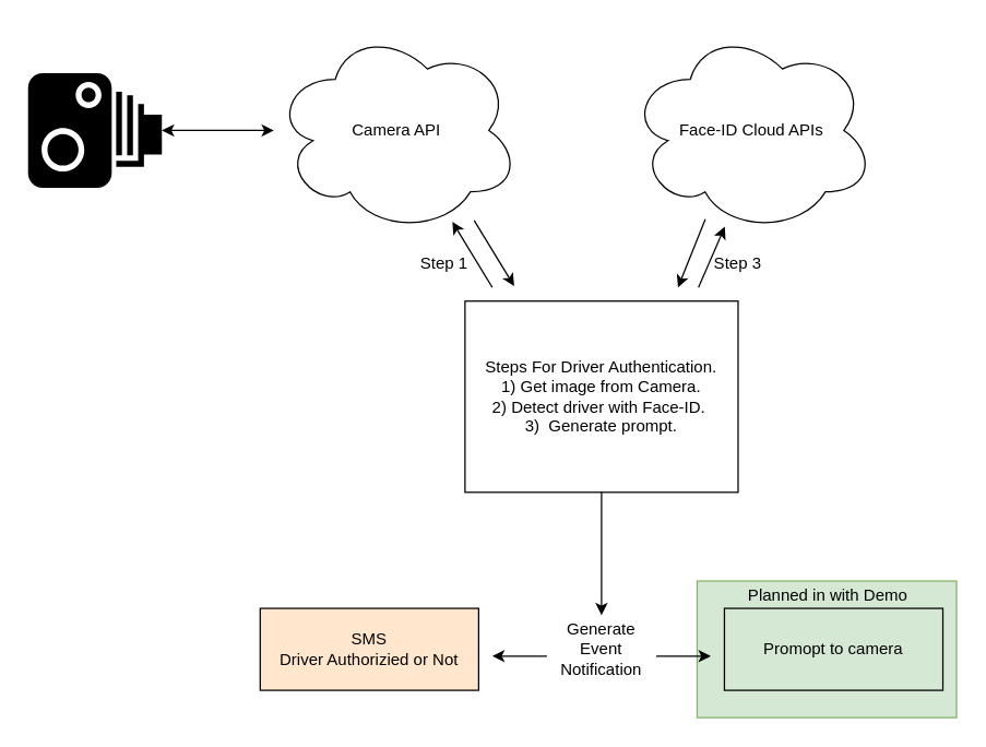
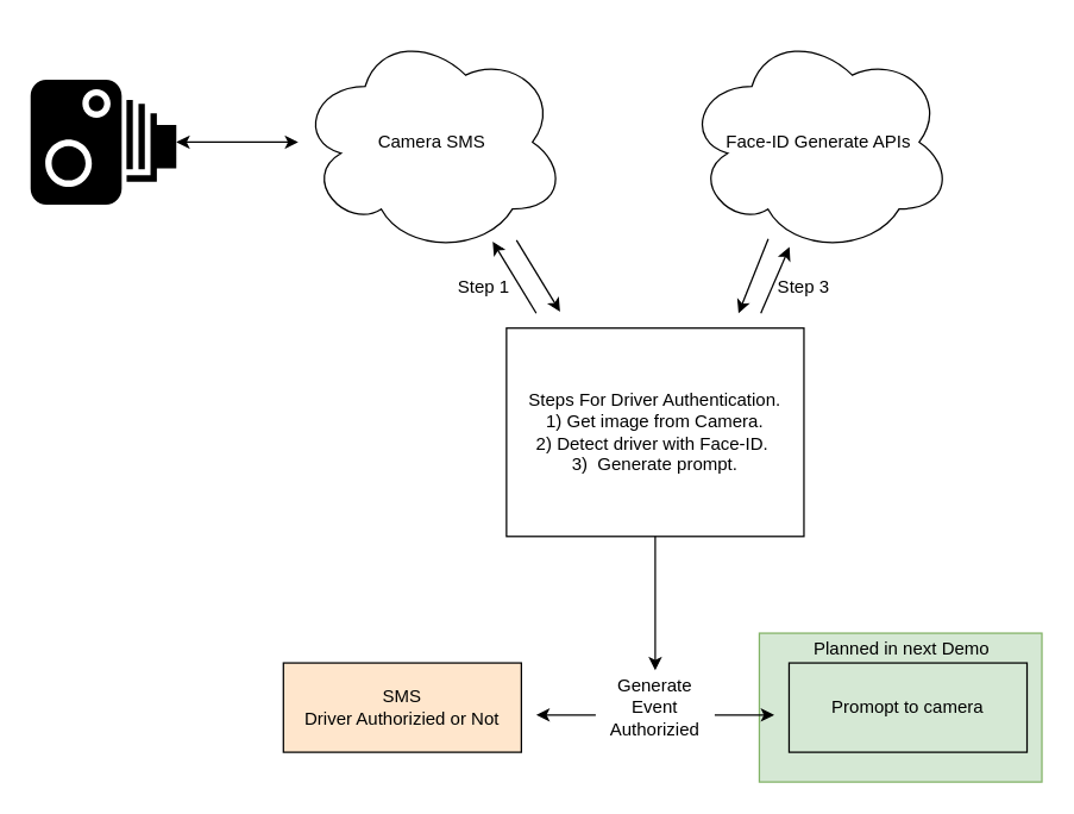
  <mxCell id="0" />
  <mxCell id="1" parent="0" />
  <mxCell id="2" value="" style="shape=mxgraph.signs.tech.camera_1;html=1;pointerEvents=1;fillColor=#000000;strokeColor=none;verticalLabelPosition=bottom;verticalAlign=top;align=center;sketch=0;" parent="1" vertex="1"><mxGeometry x="20" y="53" width="98" height="84" as="geometry" /></mxCell>
- <mxCell id="3" value="Camera API" style="ellipse;shape=cloud;whiteSpace=wrap;html=1;" parent="1" vertex="1"><mxGeometry x="200" y="20" width="180" height="150" as="geometry" /></mxCell>
- <mxCell id="4" value="Face-ID Cloud APIs" style="ellipse;shape=cloud;whiteSpace=wrap;html=1;" parent="1" vertex="1"><mxGeometry x="460" y="20" width="180" height="150" as="geometry" /></mxCell>
+ <mxCell id="3" value="Camera SMS" style="ellipse;shape=cloud;whiteSpace=wrap;html=1;" parent="1" vertex="1"><mxGeometry x="200" y="20" width="180" height="150" as="geometry" /></mxCell>
+ <mxCell id="4" value="Face-ID Generate APIs" style="ellipse;shape=cloud;whiteSpace=wrap;html=1;" parent="1" vertex="1"><mxGeometry x="460" y="20" width="180" height="150" as="geometry" /></mxCell>
  <mxCell id="5" value="" style="endArrow=classic;startArrow=classic;html=1;rounded=0;exitX=1;exitY=0.5;exitDx=0;exitDy=0;exitPerimeter=0;" parent="1" source="2" target="3" edge="1"><mxGeometry width="50" height="50" relative="1" as="geometry"><mxPoint x="260" y="100" as="sourcePoint" /><mxPoint x="210" y="90" as="targetPoint" /></mxGeometry></mxCell>
  <mxCell id="6" value="Steps For Driver Authentication.&lt;br&gt;1) Get image from Camera.&lt;br&gt;2) Detect driver with Face-ID.&amp;nbsp;&lt;br&gt;3)&amp;nbsp; Generate prompt." style="rounded=0;whiteSpace=wrap;html=1;" parent="1" vertex="1"><mxGeometry x="340" y="220" width="200" height="140" as="geometry" /></mxCell>
  <mxCell id="7" value="" style="endArrow=classic;html=1;rounded=0;" parent="1" target="3" edge="1"><mxGeometry width="50" height="50" relative="1" as="geometry"><mxPoint x="360" y="210" as="sourcePoint" /><mxPoint x="310" y="220" as="targetPoint" /></mxGeometry></mxCell>
  <mxCell id="8" value="" style="endArrow=classic;html=1;rounded=0;" parent="1" edge="1"><mxGeometry width="50" height="50" relative="1" as="geometry"><mxPoint x="346.714" y="160.887" as="sourcePoint" /><mxPoint x="376" y="209" as="targetPoint" /></mxGeometry></mxCell>
  <mxCell id="9" value="Step 1" style="text;html=1;strokeColor=none;fillColor=none;align=center;verticalAlign=middle;whiteSpace=wrap;rounded=0;" parent="1" vertex="1"><mxGeometry x="295" y="178" width="60" height="30" as="geometry" /></mxCell>
  <mxCell id="10" value="" style="endArrow=classic;html=1;rounded=0;" parent="1" edge="1"><mxGeometry width="50" height="50" relative="1" as="geometry"><mxPoint x="516" y="160" as="sourcePoint" /><mxPoint x="496" y="210" as="targetPoint" /></mxGeometry></mxCell>
  <mxCell id="11" value="" style="endArrow=classic;html=1;rounded=0;" parent="1" edge="1"><mxGeometry width="50" height="50" relative="1" as="geometry"><mxPoint x="511" y="210" as="sourcePoint" /><mxPoint x="530.276" y="165.494" as="targetPoint" /></mxGeometry></mxCell>
  <mxCell id="12" value="Step 3" style="text;html=1;strokeColor=none;fillColor=none;align=center;verticalAlign=middle;whiteSpace=wrap;rounded=0;" parent="1" vertex="1"><mxGeometry x="510" y="178" width="60" height="30" as="geometry" /></mxCell>
  <mxCell id="13" value="" style="endArrow=classic;html=1;rounded=0;exitX=0.5;exitY=1;exitDx=0;exitDy=0;" parent="1" source="6" edge="1"><mxGeometry width="50" height="50" relative="1" as="geometry"><mxPoint x="480" y="430" as="sourcePoint" /><mxPoint x="440" y="450" as="targetPoint" /></mxGeometry></mxCell>
- <mxCell id="14" value="Generate Event Notification" style="text;html=1;strokeColor=none;fillColor=none;align=center;verticalAlign=middle;whiteSpace=wrap;rounded=0;" parent="1" vertex="1"><mxGeometry x="410" y="460" width="60" height="30" as="geometry" /></mxCell>
+ <mxCell id="14" value="Generate Event Authorizied" style="text;html=1;strokeColor=none;fillColor=none;align=center;verticalAlign=middle;whiteSpace=wrap;rounded=0;" parent="1" vertex="1"><mxGeometry x="410" y="460" width="60" height="30" as="geometry" /></mxCell>
  <mxCell id="15" value="" style="rounded=0;whiteSpace=wrap;html=1;fillColor=#d5e8d4;strokeColor=#82b366;" parent="1" vertex="1"><mxGeometry x="510" y="425" width="190" height="100" as="geometry" /></mxCell>
  <mxCell id="16" value="SMS&lt;br&gt;Driver Authorizied or Not" style="rounded=0;whiteSpace=wrap;html=1;fillColor=#ffe6cc;" parent="1" vertex="1"><mxGeometry x="190" y="445" width="160" height="60" as="geometry" /></mxCell>
  <mxCell id="17" value="" style="endArrow=classic;html=1;rounded=0;" parent="1" edge="1"><mxGeometry width="50" height="50" relative="1" as="geometry"><mxPoint x="400" y="480" as="sourcePoint" /><mxPoint x="360" y="480" as="targetPoint" /></mxGeometry></mxCell>
  <mxCell id="18" value="Promopt to camera" style="rounded=0;whiteSpace=wrap;html=1;fillColor=#d5e8d4;" parent="1" vertex="1"><mxGeometry x="530" y="445" width="160" height="60" as="geometry" /></mxCell>
  <mxCell id="19" value="" style="endArrow=classic;html=1;rounded=0;" parent="1" edge="1"><mxGeometry width="50" height="50" relative="1" as="geometry"><mxPoint x="480" y="480" as="sourcePoint" /><mxPoint x="520" y="480" as="targetPoint" /></mxGeometry></mxCell>
- <mxCell id="20" value="Planned in with Demo" style="text;html=1;strokeColor=none;fillColor=none;align=center;verticalAlign=middle;whiteSpace=wrap;rounded=0;" parent="1" vertex="1"><mxGeometry x="536" y="421" width="140" height="30" as="geometry" /></mxCell>
+ <mxCell id="20" value="Planned in next Demo" style="text;html=1;strokeColor=none;fillColor=none;align=center;verticalAlign=middle;whiteSpace=wrap;rounded=0;" parent="1" vertex="1"><mxGeometry x="536" y="421" width="140" height="30" as="geometry" /></mxCell>
